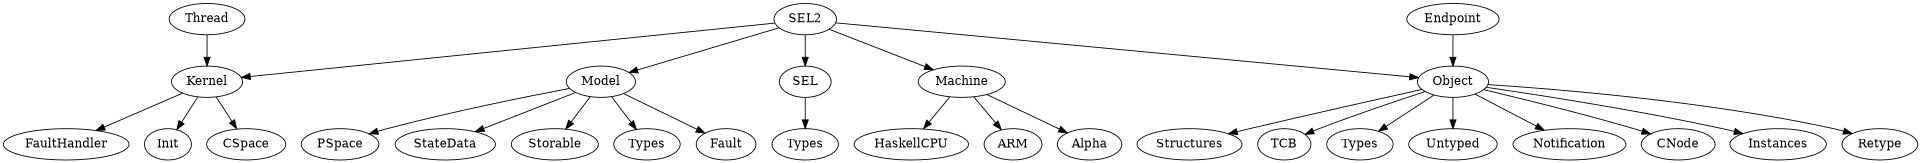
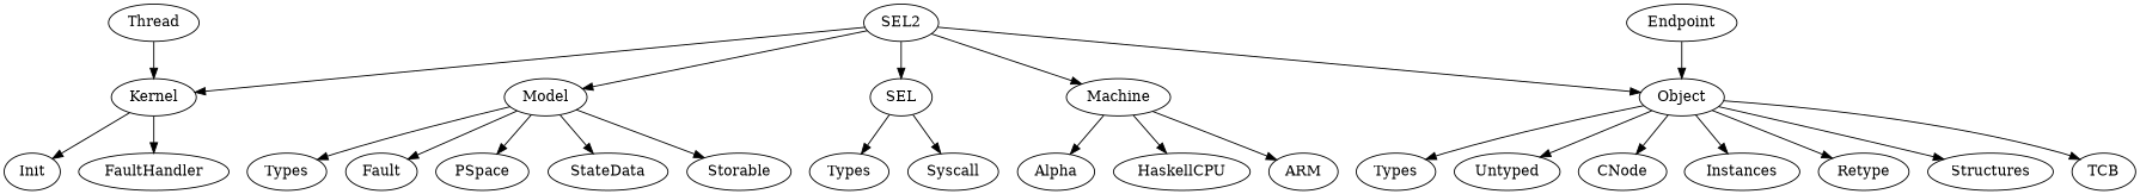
  digraph {
    n1 [label=SEL2]
    n2 [label=SEL]
    Kernel
    Machine
    Model
    Object
+   Syscall
    n8 [label=Types]
-   CSpace
    FaultHandler
    Init
    ARM
    Alpha
    HaskellCPU
    Fault
    PSpace
    StateData
    Storable
    n19 [label=Types]
-   Notification
    CNode
    Instances
    Retype
    Structures
    TCB
    n26 [label=Types]
    Untyped
    Thread
    Endpoint
    n1 -> n2
    n1 -> Kernel
    n1 -> Machine
    n1 -> Model
    n1 -> Object
+   n2 -> Syscall
    n2 -> n8
-   Kernel -> CSpace
    Kernel -> FaultHandler
    Kernel -> Init
    Machine -> ARM
    Machine -> Alpha
    Machine -> HaskellCPU
    Model -> Fault
    Model -> PSpace
    Model -> StateData
    Model -> Storable
    Model -> n19
-   Object -> Notification
    Object -> CNode
    Object -> Instances
    Object -> Retype
    Object -> Structures
    Object -> TCB
    Object -> n26
    Object -> Untyped
    Thread -> Kernel
    Endpoint -> Object
  }
